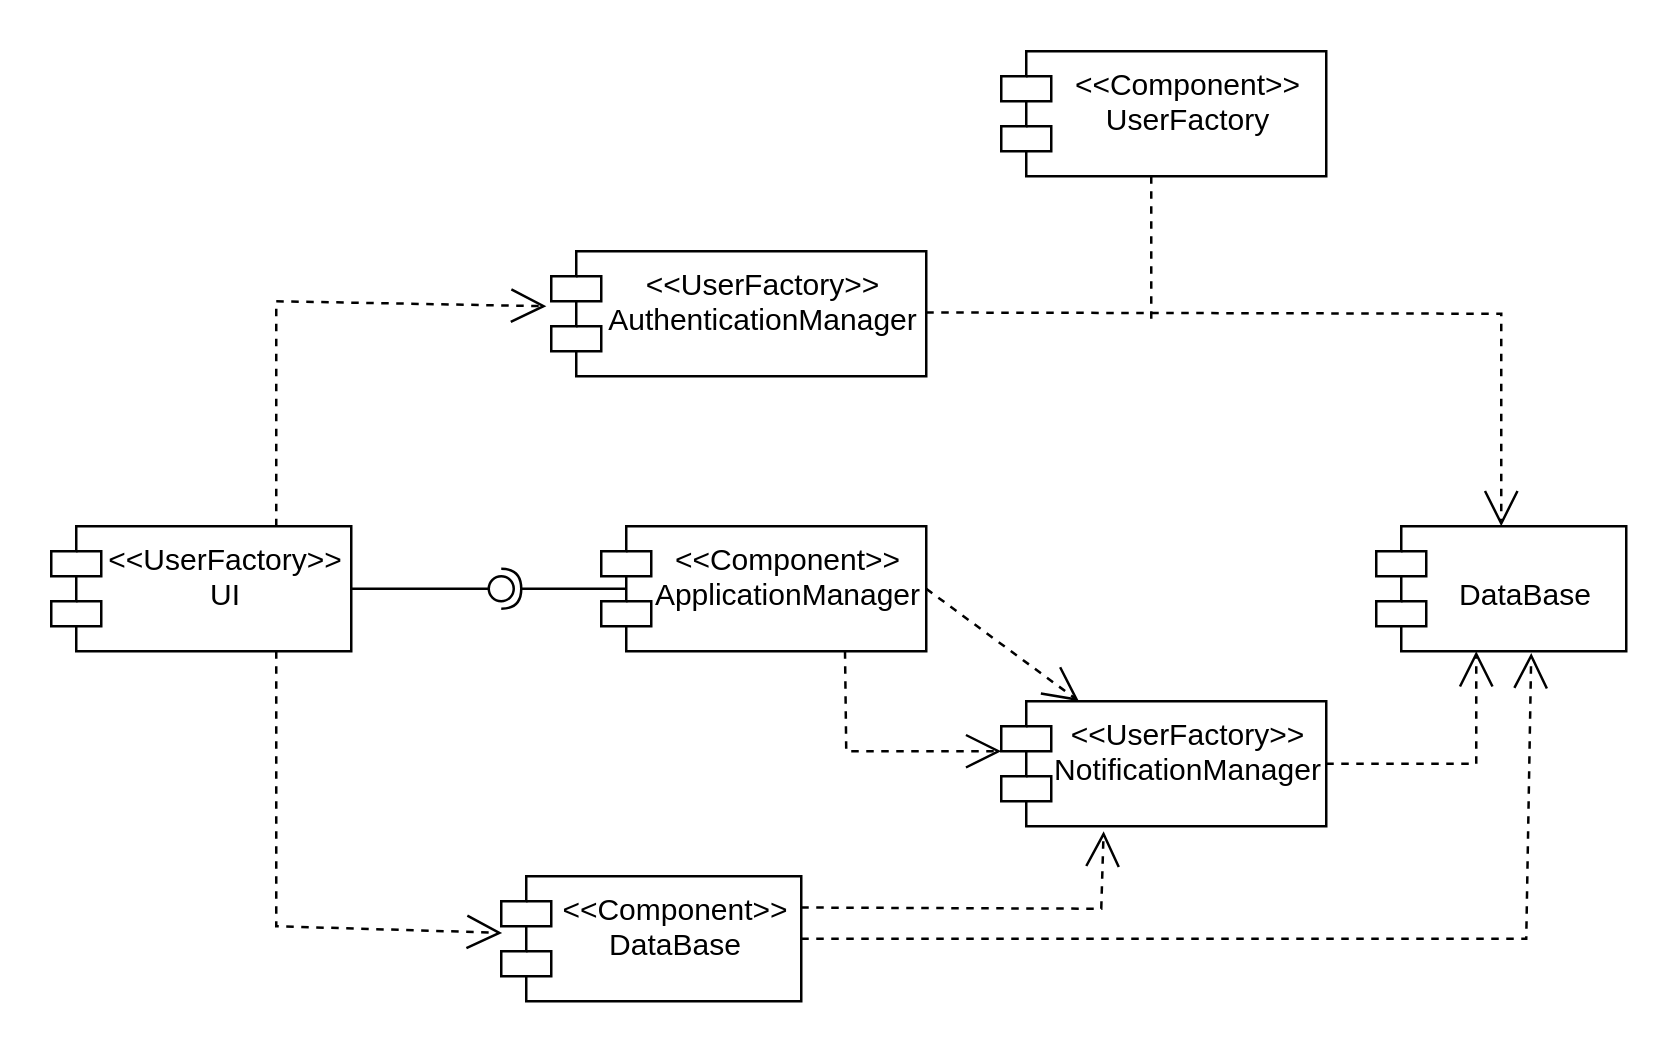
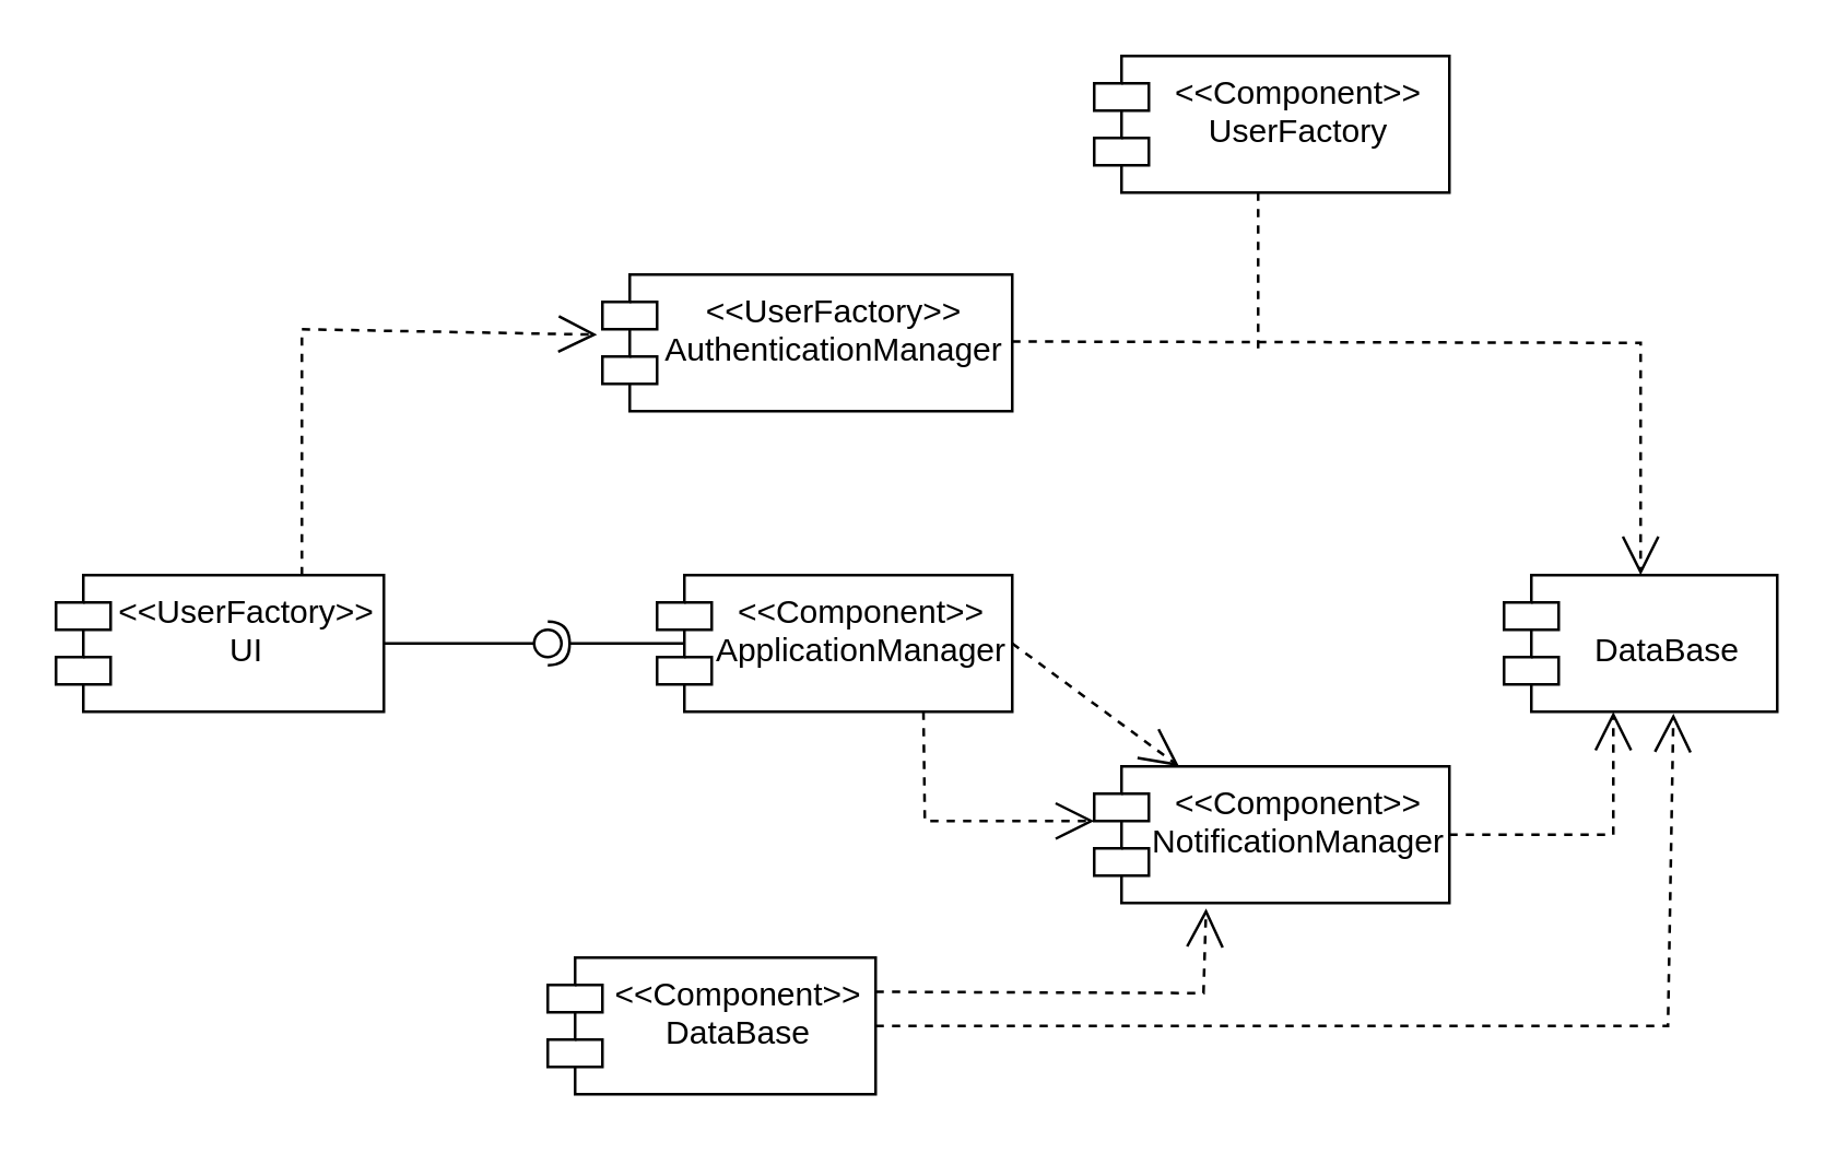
  <mxCell id="0" />
  <mxCell id="1" parent="0" />
  <mxCell id="2" value="&amp;lt;&amp;lt;UserFactory&amp;gt;&amp;gt;&lt;div&gt;UI&lt;/div&gt;" style="shape=module;align=left;spacingLeft=20;align=center;verticalAlign=top;whiteSpace=wrap;html=1;" parent="1" vertex="1"><mxGeometry x="20" y="210" width="120" height="50" as="geometry" /></mxCell>
  <mxCell id="3" value="" style="rounded=0;orthogonalLoop=1;jettySize=auto;html=1;endArrow=halfCircle;endFill=0;endSize=6;strokeWidth=1;sketch=0;" parent="1" edge="1"><mxGeometry relative="1" as="geometry"><mxPoint x="250" y="235" as="sourcePoint" /><mxPoint x="200" y="235" as="targetPoint" /></mxGeometry></mxCell>
  <mxCell id="4" value="" style="rounded=0;orthogonalLoop=1;jettySize=auto;html=1;endArrow=oval;endFill=0;sketch=0;sourcePerimeterSpacing=0;targetPerimeterSpacing=0;endSize=10;exitX=1;exitY=0.5;exitDx=0;exitDy=0;" parent="1" source="2" edge="1"><mxGeometry relative="1" as="geometry"><mxPoint x="180" y="250" as="sourcePoint" /><mxPoint x="200" y="235" as="targetPoint" /></mxGeometry></mxCell>
  <mxCell id="5" value="" style="ellipse;whiteSpace=wrap;html=1;align=center;aspect=fixed;fillColor=none;strokeColor=none;resizable=0;perimeter=centerPerimeter;rotatable=0;allowArrows=0;points=[];outlineConnect=1;" parent="1" vertex="1"><mxGeometry x="200" y="230" width="10" height="10" as="geometry" /></mxCell>
  <mxCell id="6" value="&amp;lt;&amp;lt;Component&amp;gt;&amp;gt;&lt;div&gt;ApplicationManager&lt;/div&gt;" style="shape=module;align=left;spacingLeft=20;align=center;verticalAlign=top;whiteSpace=wrap;html=1;" parent="1" vertex="1"><mxGeometry x="240" y="210" width="130" height="50" as="geometry" /></mxCell>
  <mxCell id="7" value="" style="endArrow=open;endSize=12;dashed=1;html=1;rounded=0;exitX=1;exitY=0.5;exitDx=0;exitDy=0;" parent="1" source="6" target="15" edge="1"><mxGeometry width="160" relative="1" as="geometry"><mxPoint x="160" y="340" as="sourcePoint" /><mxPoint x="460" y="235" as="targetPoint" /></mxGeometry></mxCell>
  <mxCell id="8" value="&lt;div&gt;&lt;br&gt;&lt;/div&gt;&lt;div&gt;DataBase&lt;/div&gt;" style="shape=module;align=left;spacingLeft=20;align=center;verticalAlign=top;whiteSpace=wrap;html=1;" parent="1" vertex="1"><mxGeometry x="550" y="210" width="100" height="50" as="geometry" /></mxCell>
  <mxCell id="9" value="" style="endArrow=open;endSize=12;dashed=1;html=1;rounded=0;exitX=0.75;exitY=0;exitDx=0;exitDy=0;entryX=-0.013;entryY=0.44;entryDx=0;entryDy=0;entryPerimeter=0;" parent="1" source="2" target="10" edge="1"><mxGeometry width="160" relative="1" as="geometry"><mxPoint x="50" y="410" as="sourcePoint" /><mxPoint x="180" y="120" as="targetPoint" /><Array as="points"><mxPoint x="110" y="120" /></Array></mxGeometry></mxCell>
  <mxCell id="10" value="&amp;lt;&amp;lt;UserFactory&amp;gt;&amp;gt;&lt;div&gt;AuthenticationManager&lt;/div&gt;" style="shape=module;align=left;spacingLeft=20;align=center;verticalAlign=top;whiteSpace=wrap;html=1;" parent="1" vertex="1"><mxGeometry x="220" y="100" width="150" height="50" as="geometry" /></mxCell>
- <mxCell id="11" value="" style="endArrow=open;endSize=12;dashed=1;html=1;rounded=0;exitX=0.75;exitY=1;exitDx=0;exitDy=0;entryX=0.003;entryY=0.453;entryDx=0;entryDy=0;entryPerimeter=0;" parent="1" source="2" target="12" edge="1"><mxGeometry width="160" relative="1" as="geometry"><mxPoint x="10" y="390" as="sourcePoint" /><mxPoint x="180" y="350" as="targetPoint" /><Array as="points"><mxPoint x="110" y="370" /></Array></mxGeometry></mxCell>
  <mxCell id="12" value="&amp;lt;&amp;lt;Component&amp;gt;&amp;gt;&lt;div&gt;DataBase&lt;/div&gt;" style="shape=module;align=left;spacingLeft=20;align=center;verticalAlign=top;whiteSpace=wrap;html=1;" parent="1" vertex="1"><mxGeometry x="200" y="350" width="120" height="50" as="geometry" /></mxCell>
  <mxCell id="13" value="" style="endArrow=open;endSize=12;dashed=1;html=1;rounded=0;entryX=0.5;entryY=0;entryDx=0;entryDy=0;" parent="1" target="8" edge="1"><mxGeometry width="160" relative="1" as="geometry"><mxPoint x="370" y="124.5" as="sourcePoint" /><mxPoint x="480" y="190" as="targetPoint" /><Array as="points"><mxPoint x="600" y="125" /></Array></mxGeometry></mxCell>
  <mxCell id="14" value="" style="endArrow=open;endSize=12;dashed=1;html=1;rounded=0;exitX=0.75;exitY=1;exitDx=0;exitDy=0;" parent="1" source="6" edge="1"><mxGeometry width="160" relative="1" as="geometry"><mxPoint x="400" y="360" as="sourcePoint" /><mxPoint x="400" y="300" as="targetPoint" /><Array as="points"><mxPoint x="338" y="300" /></Array></mxGeometry></mxCell>
- <mxCell id="15" value="&amp;lt;&amp;lt;UserFactory&amp;gt;&amp;gt;&lt;div&gt;NotificationManager&lt;/div&gt;" style="shape=module;align=left;spacingLeft=20;align=center;verticalAlign=top;whiteSpace=wrap;html=1;" parent="1" vertex="1"><mxGeometry x="400" y="280" width="130" height="50" as="geometry" /></mxCell>
+ <mxCell id="15" value="&amp;lt;&amp;lt;Component&amp;gt;&amp;gt;&lt;div&gt;NotificationManager&lt;/div&gt;" style="shape=module;align=left;spacingLeft=20;align=center;verticalAlign=top;whiteSpace=wrap;html=1;" parent="1" vertex="1"><mxGeometry x="400" y="280" width="130" height="50" as="geometry" /></mxCell>
  <mxCell id="16" value="" style="endArrow=open;endSize=12;dashed=1;html=1;rounded=0;exitX=1;exitY=0.5;exitDx=0;exitDy=0;entryX=0.62;entryY=1.013;entryDx=0;entryDy=0;entryPerimeter=0;" parent="1" source="12" target="8" edge="1"><mxGeometry width="160" relative="1" as="geometry"><mxPoint x="340" y="374.5" as="sourcePoint" /><mxPoint x="620" y="310" as="targetPoint" /><Array as="points"><mxPoint x="610" y="375" /></Array></mxGeometry></mxCell>
  <mxCell id="17" value="" style="endArrow=none;dashed=1;html=1;rounded=0;" parent="1" edge="1"><mxGeometry width="50" height="50" relative="1" as="geometry"><mxPoint x="460" y="70" as="sourcePoint" /><mxPoint x="460" y="130" as="targetPoint" /></mxGeometry></mxCell>
  <mxCell id="18" value="&amp;lt;&amp;lt;Component&amp;gt;&amp;gt;&lt;div&gt;UserFactory&lt;/div&gt;" style="shape=module;align=left;spacingLeft=20;align=center;verticalAlign=top;whiteSpace=wrap;html=1;" parent="1" vertex="1"><mxGeometry x="400" y="20" width="130" height="50" as="geometry" /></mxCell>
  <mxCell id="19" value="" style="endArrow=open;endSize=12;dashed=1;html=1;rounded=0;exitX=1;exitY=0.5;exitDx=0;exitDy=0;" edge="1" parent="1" source="15"><mxGeometry width="160" relative="1" as="geometry"><mxPoint x="540" y="280" as="sourcePoint" /><mxPoint x="590" y="260" as="targetPoint" /><Array as="points"><mxPoint x="590" y="305" /></Array></mxGeometry></mxCell>
  <mxCell id="20" value="" style="endArrow=open;endSize=12;dashed=1;html=1;rounded=0;exitX=1;exitY=0.25;exitDx=0;exitDy=0;entryX=0.315;entryY=1.04;entryDx=0;entryDy=0;entryPerimeter=0;" edge="1" parent="1" source="12" target="15"><mxGeometry width="160" relative="1" as="geometry"><mxPoint x="358" y="280" as="sourcePoint" /><mxPoint x="490" y="363" as="targetPoint" /><Array as="points"><mxPoint x="440" y="363" /></Array></mxGeometry></mxCell>
